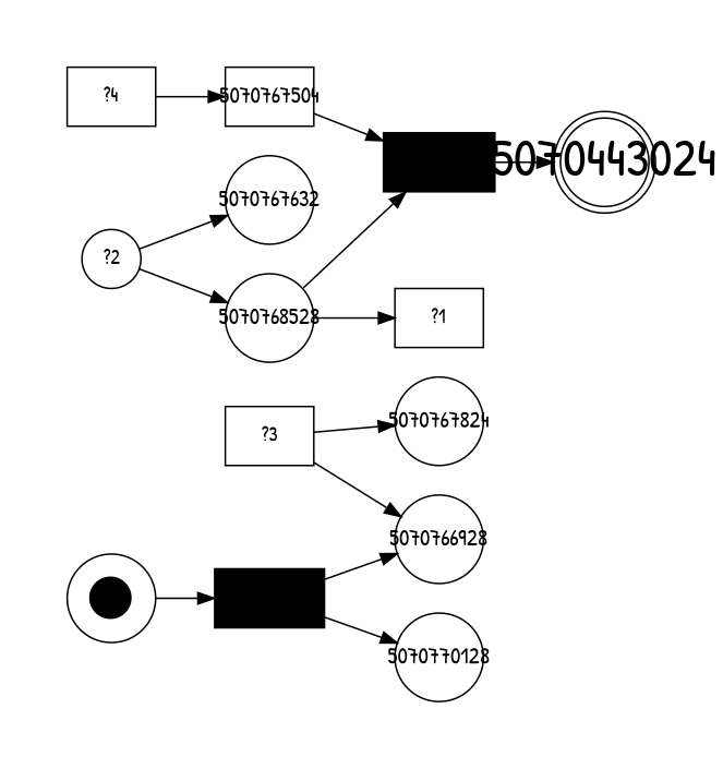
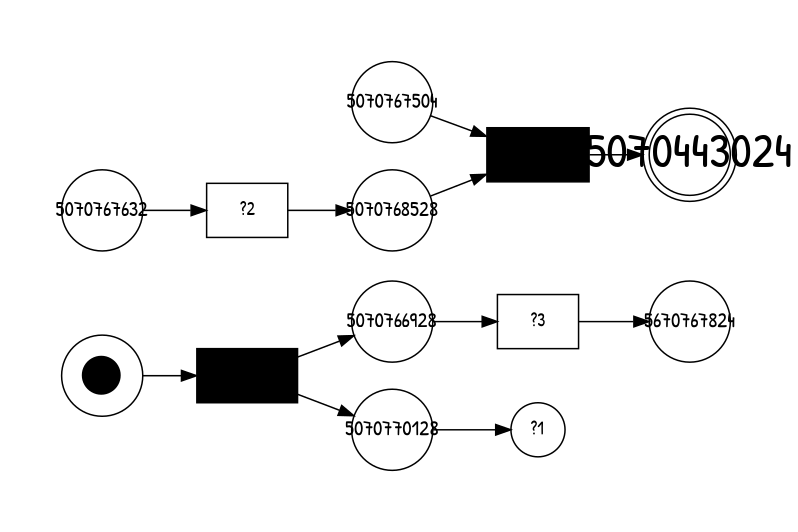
  digraph {
    bgcolor=white
    fontname="Patrick Hand"
    rankdir=LR
    node [fontname="Patrick Hand" shape=circle fixedsize=true]
    edge [arrowhead=normal fontname="Patrick Hand" fontsize=12]
    5070266192 [fillcolor=black fontsize=12 shape=box style=filled fixedsize=""]
    5070766928 [width=0.75]
    5070770128 [width=0.75]
    n4 [fontsize=12 label="?3" shape=box fixedsize=""]
-   n5 [fontsize=12 label="?1" shape=box fixedsize=""]
+   n5 [fontsize=12 label="?1" fixedsize=""]
    5070766992 [fillcolor=black fontsize=12 shape=box style=filled fixedsize=""]
    5070443024 [fontsize=32 shape=doublecircle width=0.75]
-   5070767824 [width=0.75]
-   n9 [fontsize=12 label="?4" shape=box fixedsize=""]
-   5070767504 [shape=box width=0.75]
+   5070767824 [width=0.75 label=5670767824]
+   5070767504 [width=0.75]
    5070767632 [width=0.75]
-   n12 [fontsize=12 label="?2" fixedsize=""]
+   n12 [fontsize=12 label="?2" shape=box fixedsize=""]
    5070768528 [width=0.75]
    n14 [fontsize=34 label=<&#9679;> width=0.75]
    5070266192 -> 5070766928
    5070266192 -> 5070770128
-   n4 -> 5070766928
-   5070768528 -> n5
+   5070766928 -> n4
+   5070770128 -> n5
    n4 -> 5070767824
    5070766992 -> 5070443024
-   n9 -> 5070767504
    5070767504 -> 5070766992
-   n12 -> 5070767632
+   5070767632 -> n12
    n12 -> 5070768528
    5070768528 -> 5070766992
    n14 -> 5070266192
  }
